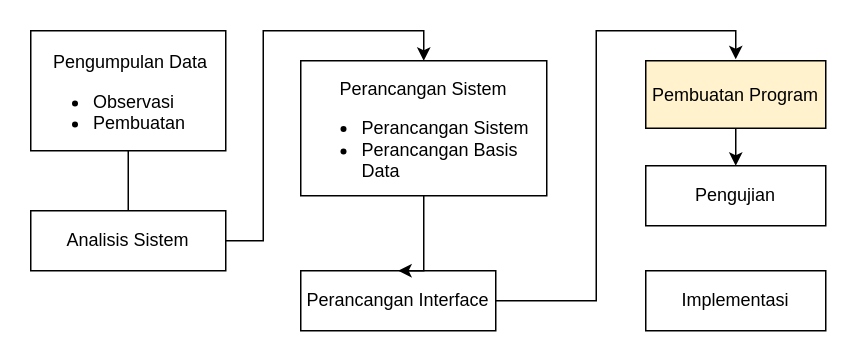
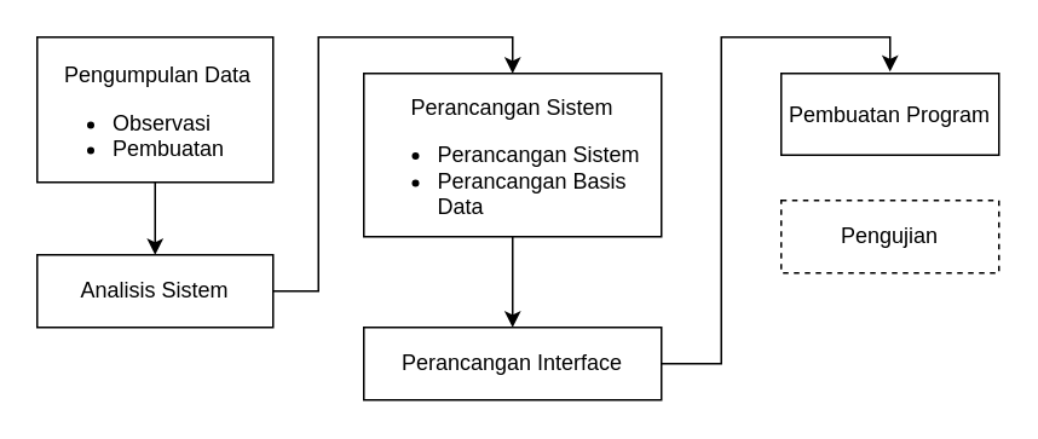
  <mxCell id="0" />
  <mxCell id="1" parent="0" />
- <mxCell id="2" style="edgeStyle=orthogonalEdgeStyle;rounded=0;orthogonalLoop=1;jettySize=auto;html=1;exitX=0.5;exitY=1;exitDx=0;exitDy=0;endArrow=none;" edge="1" parent="1" source="3" target="11"><mxGeometry relative="1" as="geometry" /></mxCell>
+ <mxCell id="2" style="edgeStyle=orthogonalEdgeStyle;rounded=0;orthogonalLoop=1;jettySize=auto;html=1;exitX=0.5;exitY=1;exitDx=0;exitDy=0;" edge="1" parent="1" source="3" target="11"><mxGeometry relative="1" as="geometry" /></mxCell>
  <mxCell id="3" value="&lt;br&gt;&amp;nbsp; &amp;nbsp; Pengumpulan Data&lt;br&gt;&lt;ul&gt;&lt;li&gt;Observasi&lt;/li&gt;&lt;li&gt;Pembuatan&lt;/li&gt;&lt;/ul&gt;" style="rounded=0;whiteSpace=wrap;html=1;align=left;" vertex="1" parent="1"><mxGeometry x="20" y="20" width="130" height="80" as="geometry" /></mxCell>
- <mxCell id="4" style="edgeStyle=orthogonalEdgeStyle;rounded=0;orthogonalLoop=1;jettySize=auto;html=1;entryX=0.5;entryY=0;entryDx=0;entryDy=0;" edge="1" parent="1" source="5" target="12"><mxGeometry relative="1" as="geometry" /></mxCell>
- <mxCell id="5" value="Pembuatan Program" style="rounded=0;whiteSpace=wrap;html=1;fillColor=#fff2cc;" vertex="1" parent="1"><mxGeometry x="430" y="40" width="120" height="45" as="geometry" /></mxCell>
+ <mxCell id="5" value="Pembuatan Program" style="rounded=0;whiteSpace=wrap;html=1;" vertex="1" parent="1"><mxGeometry x="430" y="40" width="120" height="45" as="geometry" /></mxCell>
  <mxCell id="6" style="edgeStyle=orthogonalEdgeStyle;rounded=0;orthogonalLoop=1;jettySize=auto;html=1;exitX=1;exitY=0.5;exitDx=0;exitDy=0;" edge="1" parent="1" source="7"><mxGeometry relative="1" as="geometry"><mxPoint x="490" y="39" as="targetPoint" /><Array as="points"><mxPoint x="397" y="200" /><mxPoint x="397" y="20" /><mxPoint x="490" y="20" /><mxPoint x="490" y="39" /></Array></mxGeometry></mxCell>
- <mxCell id="7" value="Perancangan Interface" style="rounded=0;whiteSpace=wrap;html=1;" vertex="1" parent="1"><mxGeometry x="200" y="180" width="130" height="40" as="geometry" /></mxCell>
+ <mxCell id="7" value="Perancangan Interface" style="rounded=0;whiteSpace=wrap;html=1;" vertex="1" parent="1"><mxGeometry x="200" y="180" width="164" height="40" as="geometry" /></mxCell>
  <mxCell id="8" style="edgeStyle=orthogonalEdgeStyle;rounded=0;orthogonalLoop=1;jettySize=auto;html=1;entryX=0.5;entryY=0;entryDx=0;entryDy=0;" edge="1" parent="1" source="9" target="7"><mxGeometry relative="1" as="geometry"><Array as="points"><mxPoint x="282" y="160" /><mxPoint x="282" y="160" /></Array></mxGeometry></mxCell>
  <mxCell id="9" value="&lt;br&gt;Perancangan Sistem&lt;br&gt;&lt;ul&gt;&lt;li style=&quot;text-align: left&quot;&gt;Perancangan Sistem&lt;/li&gt;&lt;li style=&quot;text-align: left&quot;&gt;Perancangan Basis Data&lt;/li&gt;&lt;/ul&gt;" style="rounded=0;whiteSpace=wrap;html=1;" vertex="1" parent="1"><mxGeometry x="200" y="40" width="164" height="90" as="geometry" /></mxCell>
  <mxCell id="10" style="edgeStyle=orthogonalEdgeStyle;rounded=0;orthogonalLoop=1;jettySize=auto;html=1;" edge="1" parent="1" source="11"><mxGeometry relative="1" as="geometry"><mxPoint x="282" y="40" as="targetPoint" /><Array as="points"><mxPoint x="175" y="160" /><mxPoint x="175" y="20" /><mxPoint x="282" y="20" /><mxPoint x="282" y="40" /></Array></mxGeometry></mxCell>
  <mxCell id="11" value="Analisis Sistem" style="rounded=0;whiteSpace=wrap;html=1;" vertex="1" parent="1"><mxGeometry x="20" y="140" width="130" height="40" as="geometry" /></mxCell>
- <mxCell id="12" value="Pengujian" style="rounded=0;whiteSpace=wrap;html=1;" vertex="1" parent="1"><mxGeometry x="430" y="110" width="120" height="40" as="geometry" /></mxCell>
- <mxCell id="13" value="Implementasi" style="rounded=0;whiteSpace=wrap;html=1;" vertex="1" parent="1"><mxGeometry x="430" y="180" width="120" height="40" as="geometry" /></mxCell>
+ <mxCell id="12" value="Pengujian" style="rounded=0;whiteSpace=wrap;html=1;dashed=1;" vertex="1" parent="1"><mxGeometry x="430" y="110" width="120" height="40" as="geometry" /></mxCell>
